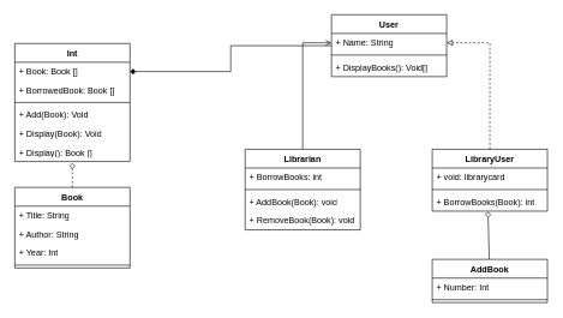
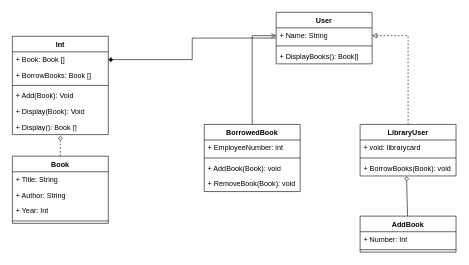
  <mxCell id="0" />
  <mxCell id="1" parent="0" />
  <mxCell id="2" value="Int" style="swimlane;fontStyle=1;align=center;verticalAlign=top;childLayout=stackLayout;horizontal=1;startSize=26;horizontalStack=0;resizeParent=1;resizeParentMax=0;resizeLast=0;collapsible=1;marginBottom=0;whiteSpace=wrap;html=1;" vertex="1" parent="1"><mxGeometry x="20" y="60" width="160" height="164" as="geometry" /></mxCell>
  <mxCell id="3" value="+ Book: Book []" style="text;strokeColor=none;fillColor=none;align=left;verticalAlign=top;spacingLeft=4;spacingRight=4;overflow=hidden;rotatable=0;points=[[0,0.5],[1,0.5]];portConstraint=eastwest;whiteSpace=wrap;html=1;" vertex="1" parent="2"><mxGeometry y="26" width="160" height="26" as="geometry" /></mxCell>
- <mxCell id="4" value="+ BorrowedBook: Book []" style="text;strokeColor=none;fillColor=none;align=left;verticalAlign=top;spacingLeft=4;spacingRight=4;overflow=hidden;rotatable=0;points=[[0,0.5],[1,0.5]];portConstraint=eastwest;whiteSpace=wrap;html=1;" vertex="1" parent="2"><mxGeometry y="52" width="160" height="26" as="geometry" /></mxCell>
+ <mxCell id="4" value="+ BorrowBooks: Book []" style="text;strokeColor=none;fillColor=none;align=left;verticalAlign=top;spacingLeft=4;spacingRight=4;overflow=hidden;rotatable=0;points=[[0,0.5],[1,0.5]];portConstraint=eastwest;whiteSpace=wrap;html=1;" vertex="1" parent="2"><mxGeometry y="52" width="160" height="26" as="geometry" /></mxCell>
  <mxCell id="5" value="" style="line;strokeWidth=1;fillColor=none;align=left;verticalAlign=middle;spacingTop=-1;spacingLeft=3;spacingRight=3;rotatable=0;labelPosition=right;points=[];portConstraint=eastwest;strokeColor=inherit;" vertex="1" parent="2"><mxGeometry y="78" width="160" height="8" as="geometry" /></mxCell>
  <mxCell id="6" value="+ Add(Book): Void" style="text;strokeColor=none;fillColor=none;align=left;verticalAlign=top;spacingLeft=4;spacingRight=4;overflow=hidden;rotatable=0;points=[[0,0.5],[1,0.5]];portConstraint=eastwest;whiteSpace=wrap;html=1;" vertex="1" parent="2"><mxGeometry y="86" width="160" height="26" as="geometry" /></mxCell>
  <mxCell id="7" value="+ Display(Book): Void" style="text;strokeColor=none;fillColor=none;align=left;verticalAlign=top;spacingLeft=4;spacingRight=4;overflow=hidden;rotatable=0;points=[[0,0.5],[1,0.5]];portConstraint=eastwest;whiteSpace=wrap;html=1;" vertex="1" parent="2"><mxGeometry y="112" width="160" height="26" as="geometry" /></mxCell>
  <mxCell id="8" value="+ Display(): Book []" style="text;strokeColor=none;fillColor=none;align=left;verticalAlign=top;spacingLeft=4;spacingRight=4;overflow=hidden;rotatable=0;points=[[0,0.5],[1,0.5]];portConstraint=eastwest;whiteSpace=wrap;html=1;" vertex="1" parent="2"><mxGeometry y="138" width="160" height="26" as="geometry" /></mxCell>
  <mxCell id="9" value="Book" style="swimlane;fontStyle=1;align=center;verticalAlign=top;childLayout=stackLayout;horizontal=1;startSize=26;horizontalStack=0;resizeParent=1;resizeParentMax=0;resizeLast=0;collapsible=1;marginBottom=0;whiteSpace=wrap;html=1;" vertex="1" parent="1"><mxGeometry x="20" y="260" width="160" height="112" as="geometry" /></mxCell>
  <mxCell id="10" value="+ Title: String" style="text;strokeColor=none;fillColor=none;align=left;verticalAlign=top;spacingLeft=4;spacingRight=4;overflow=hidden;rotatable=0;points=[[0,0.5],[1,0.5]];portConstraint=eastwest;whiteSpace=wrap;html=1;" vertex="1" parent="9"><mxGeometry y="26" width="160" height="26" as="geometry" /></mxCell>
  <mxCell id="11" value="+ Author: String" style="text;strokeColor=none;fillColor=none;align=left;verticalAlign=top;spacingLeft=4;spacingRight=4;overflow=hidden;rotatable=0;points=[[0,0.5],[1,0.5]];portConstraint=eastwest;whiteSpace=wrap;html=1;" vertex="1" parent="9"><mxGeometry y="52" width="160" height="26" as="geometry" /></mxCell>
  <mxCell id="12" value="+ Year: Int" style="text;strokeColor=none;fillColor=none;align=left;verticalAlign=top;spacingLeft=4;spacingRight=4;overflow=hidden;rotatable=0;points=[[0,0.5],[1,0.5]];portConstraint=eastwest;whiteSpace=wrap;html=1;" vertex="1" parent="9"><mxGeometry y="78" width="160" height="26" as="geometry" /></mxCell>
  <mxCell id="13" value="" style="line;strokeWidth=1;fillColor=none;align=left;verticalAlign=middle;spacingTop=-1;spacingLeft=3;spacingRight=3;rotatable=0;labelPosition=right;points=[];portConstraint=eastwest;strokeColor=inherit;" vertex="1" parent="9"><mxGeometry y="104" width="160" height="8" as="geometry" /></mxCell>
  <mxCell id="14" style="edgeStyle=orthogonalEdgeStyle;rounded=0;orthogonalLoop=1;jettySize=auto;html=1;endArrow=block;endFill=0;dashed=1;" edge="1" parent="1" source="15" target="30"><mxGeometry relative="1" as="geometry" /></mxCell>
  <mxCell id="15" value="LibraryUser" style="swimlane;fontStyle=1;align=center;verticalAlign=top;childLayout=stackLayout;horizontal=1;startSize=26;horizontalStack=0;resizeParent=1;resizeParentMax=0;resizeLast=0;collapsible=1;marginBottom=0;whiteSpace=wrap;html=1;" vertex="1" parent="1"><mxGeometry x="600" y="207" width="160" height="86" as="geometry" /></mxCell>
  <mxCell id="16" value="+ void: librarycard" style="text;strokeColor=none;fillColor=none;align=left;verticalAlign=top;spacingLeft=4;spacingRight=4;overflow=hidden;rotatable=0;points=[[0,0.5],[1,0.5]];portConstraint=eastwest;whiteSpace=wrap;html=1;" vertex="1" parent="15"><mxGeometry y="26" width="160" height="26" as="geometry" /></mxCell>
  <mxCell id="17" value="" style="line;strokeWidth=1;fillColor=none;align=left;verticalAlign=middle;spacingTop=-1;spacingLeft=3;spacingRight=3;rotatable=0;labelPosition=right;points=[];portConstraint=eastwest;strokeColor=inherit;" vertex="1" parent="15"><mxGeometry y="52" width="160" height="8" as="geometry" /></mxCell>
- <mxCell id="18" value="+ BorrowBooks(Book): int" style="text;strokeColor=none;fillColor=none;align=left;verticalAlign=top;spacingLeft=4;spacingRight=4;overflow=hidden;rotatable=0;points=[[0,0.5],[1,0.5]];portConstraint=eastwest;whiteSpace=wrap;html=1;" vertex="1" parent="15"><mxGeometry y="60" width="160" height="26" as="geometry" /></mxCell>
+ <mxCell id="18" value="+ BorrowBooks(Book): void" style="text;strokeColor=none;fillColor=none;align=left;verticalAlign=top;spacingLeft=4;spacingRight=4;overflow=hidden;rotatable=0;points=[[0,0.5],[1,0.5]];portConstraint=eastwest;whiteSpace=wrap;html=1;" vertex="1" parent="15"><mxGeometry y="60" width="160" height="26" as="geometry" /></mxCell>
  <mxCell id="19" style="edgeStyle=orthogonalEdgeStyle;rounded=0;orthogonalLoop=1;jettySize=auto;html=1;endArrow=open;endFill=0;" edge="1" parent="1" source="20" target="30"><mxGeometry relative="1" as="geometry" /></mxCell>
- <mxCell id="20" value="Librarian" style="swimlane;fontStyle=1;align=center;verticalAlign=top;childLayout=stackLayout;horizontal=1;startSize=26;horizontalStack=0;resizeParent=1;resizeParentMax=0;resizeLast=0;collapsible=1;marginBottom=0;whiteSpace=wrap;html=1;" vertex="1" parent="1"><mxGeometry x="340" y="207" width="160" height="112" as="geometry" /></mxCell>
- <mxCell id="21" value="+ BorrowBooks: int" style="text;strokeColor=none;fillColor=none;align=left;verticalAlign=top;spacingLeft=4;spacingRight=4;overflow=hidden;rotatable=0;points=[[0,0.5],[1,0.5]];portConstraint=eastwest;whiteSpace=wrap;html=1;" vertex="1" parent="20"><mxGeometry y="26" width="160" height="26" as="geometry" /></mxCell>
+ <mxCell id="20" value="BorrowedBook" style="swimlane;fontStyle=1;align=center;verticalAlign=top;childLayout=stackLayout;horizontal=1;startSize=26;horizontalStack=0;resizeParent=1;resizeParentMax=0;resizeLast=0;collapsible=1;marginBottom=0;whiteSpace=wrap;html=1;" vertex="1" parent="1"><mxGeometry x="340" y="207" width="160" height="112" as="geometry" /></mxCell>
+ <mxCell id="21" value="+ EmployeeNumber: int" style="text;strokeColor=none;fillColor=none;align=left;verticalAlign=top;spacingLeft=4;spacingRight=4;overflow=hidden;rotatable=0;points=[[0,0.5],[1,0.5]];portConstraint=eastwest;whiteSpace=wrap;html=1;" vertex="1" parent="20"><mxGeometry y="26" width="160" height="26" as="geometry" /></mxCell>
  <mxCell id="22" value="" style="line;strokeWidth=1;fillColor=none;align=left;verticalAlign=middle;spacingTop=-1;spacingLeft=3;spacingRight=3;rotatable=0;labelPosition=right;points=[];portConstraint=eastwest;strokeColor=inherit;" vertex="1" parent="20"><mxGeometry y="52" width="160" height="8" as="geometry" /></mxCell>
  <mxCell id="23" value="+ AddBook(Book): void" style="text;strokeColor=none;fillColor=none;align=left;verticalAlign=top;spacingLeft=4;spacingRight=4;overflow=hidden;rotatable=0;points=[[0,0.5],[1,0.5]];portConstraint=eastwest;whiteSpace=wrap;html=1;" vertex="1" parent="20"><mxGeometry y="60" width="160" height="26" as="geometry" /></mxCell>
  <mxCell id="24" value="+ RemoveBook(Book): void" style="text;strokeColor=none;fillColor=none;align=left;verticalAlign=top;spacingLeft=4;spacingRight=4;overflow=hidden;rotatable=0;points=[[0,0.5],[1,0.5]];portConstraint=eastwest;whiteSpace=wrap;html=1;" vertex="1" parent="20"><mxGeometry y="86" width="160" height="26" as="geometry" /></mxCell>
  <mxCell id="25" value="AddBook" style="swimlane;fontStyle=1;align=center;verticalAlign=top;childLayout=stackLayout;horizontal=1;startSize=26;horizontalStack=0;resizeParent=1;resizeParentMax=0;resizeLast=0;collapsible=1;marginBottom=0;whiteSpace=wrap;html=1;" vertex="1" parent="1"><mxGeometry x="600" y="360" width="160" height="60" as="geometry" /></mxCell>
  <mxCell id="26" value="+ Number: Int" style="text;strokeColor=none;fillColor=none;align=left;verticalAlign=top;spacingLeft=4;spacingRight=4;overflow=hidden;rotatable=0;points=[[0,0.5],[1,0.5]];portConstraint=eastwest;whiteSpace=wrap;html=1;" vertex="1" parent="25"><mxGeometry y="26" width="160" height="26" as="geometry" /></mxCell>
  <mxCell id="27" value="" style="line;strokeWidth=1;fillColor=none;align=left;verticalAlign=middle;spacingTop=-1;spacingLeft=3;spacingRight=3;rotatable=0;labelPosition=right;points=[];portConstraint=eastwest;strokeColor=inherit;" vertex="1" parent="25"><mxGeometry y="52" width="160" height="8" as="geometry" /></mxCell>
  <mxCell id="28" style="edgeStyle=orthogonalEdgeStyle;rounded=0;orthogonalLoop=1;jettySize=auto;html=1;endArrow=diamond;" edge="1" parent="1" source="29" target="3"><mxGeometry relative="1" as="geometry" /></mxCell>
  <mxCell id="29" value="User" style="swimlane;fontStyle=1;align=center;verticalAlign=top;childLayout=stackLayout;horizontal=1;startSize=26;horizontalStack=0;resizeParent=1;resizeParentMax=0;resizeLast=0;collapsible=1;marginBottom=0;whiteSpace=wrap;html=1;" vertex="1" parent="1"><mxGeometry x="460" y="20" width="160" height="86" as="geometry" /></mxCell>
  <mxCell id="30" value="+ Name: String" style="text;strokeColor=none;fillColor=none;align=left;verticalAlign=top;spacingLeft=4;spacingRight=4;overflow=hidden;rotatable=0;points=[[0,0.5],[1,0.5]];portConstraint=eastwest;whiteSpace=wrap;html=1;" vertex="1" parent="29"><mxGeometry y="26" width="160" height="26" as="geometry" /></mxCell>
  <mxCell id="31" value="" style="line;strokeWidth=1;fillColor=none;align=left;verticalAlign=middle;spacingTop=-1;spacingLeft=3;spacingRight=3;rotatable=0;labelPosition=right;points=[];portConstraint=eastwest;strokeColor=inherit;" vertex="1" parent="29"><mxGeometry y="52" width="160" height="8" as="geometry" /></mxCell>
- <mxCell id="32" value="+ DisplayBooks(): Void[]" style="text;strokeColor=none;fillColor=none;align=left;verticalAlign=top;spacingLeft=4;spacingRight=4;overflow=hidden;rotatable=0;points=[[0,0.5],[1,0.5]];portConstraint=eastwest;whiteSpace=wrap;html=1;" vertex="1" parent="29"><mxGeometry y="60" width="160" height="26" as="geometry" /></mxCell>
+ <mxCell id="32" value="+ DisplayBooks(): Book[]" style="text;strokeColor=none;fillColor=none;align=left;verticalAlign=top;spacingLeft=4;spacingRight=4;overflow=hidden;rotatable=0;points=[[0,0.5],[1,0.5]];portConstraint=eastwest;whiteSpace=wrap;html=1;" vertex="1" parent="29"><mxGeometry y="60" width="160" height="26" as="geometry" /></mxCell>
  <mxCell id="33" style="rounded=0;orthogonalLoop=1;jettySize=auto;html=1;endArrow=diamond;endFill=0;entryX=0.484;entryY=1.026;entryDx=0;entryDy=0;entryPerimeter=0;" edge="1" parent="1" source="25"><mxGeometry relative="1" as="geometry"><mxPoint x="677.44" y="293.676" as="targetPoint" /></mxGeometry></mxCell>
  <mxCell id="34" style="rounded=0;orthogonalLoop=1;jettySize=auto;html=1;entryX=0.5;entryY=1.077;entryDx=0;entryDy=0;entryPerimeter=0;endArrow=diamond;endFill=0;dashed=1;" edge="1" parent="1" source="9" target="8"><mxGeometry relative="1" as="geometry" /></mxCell>
